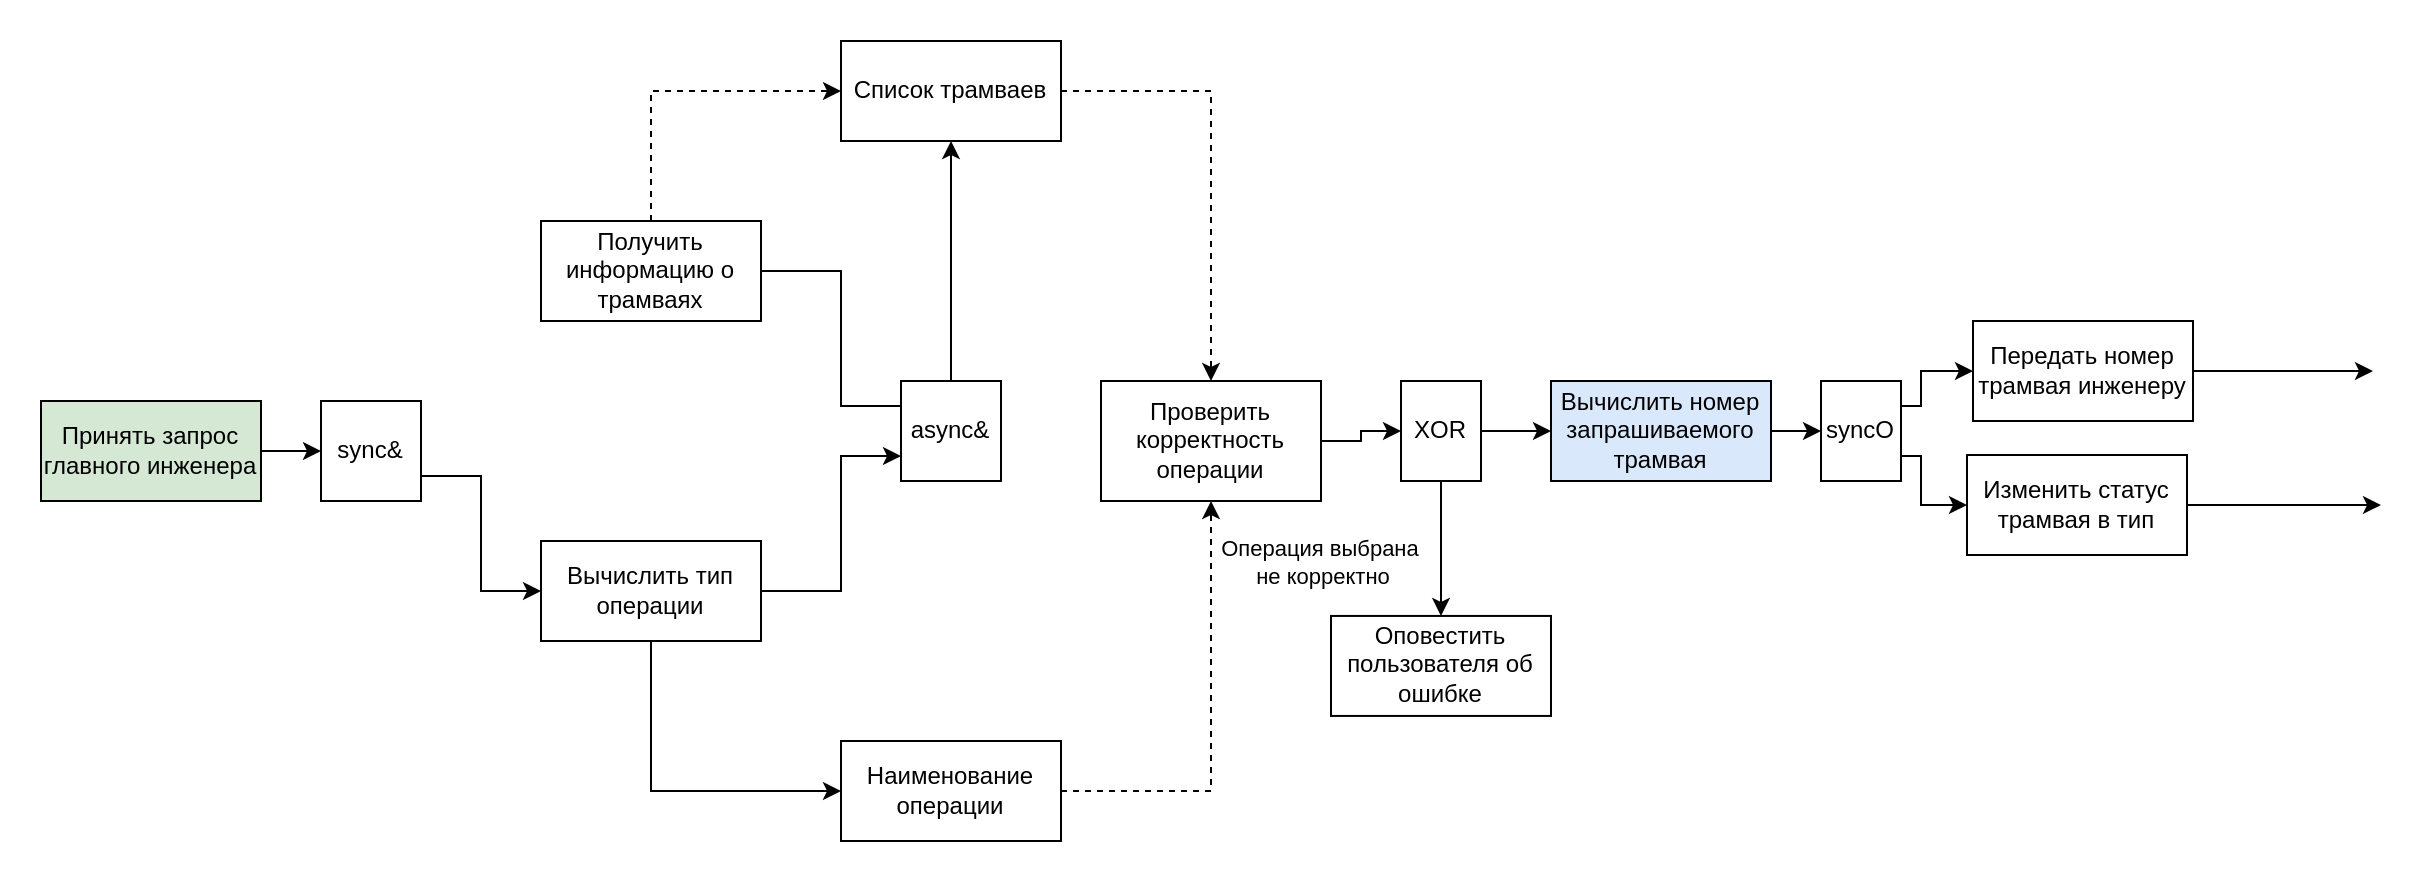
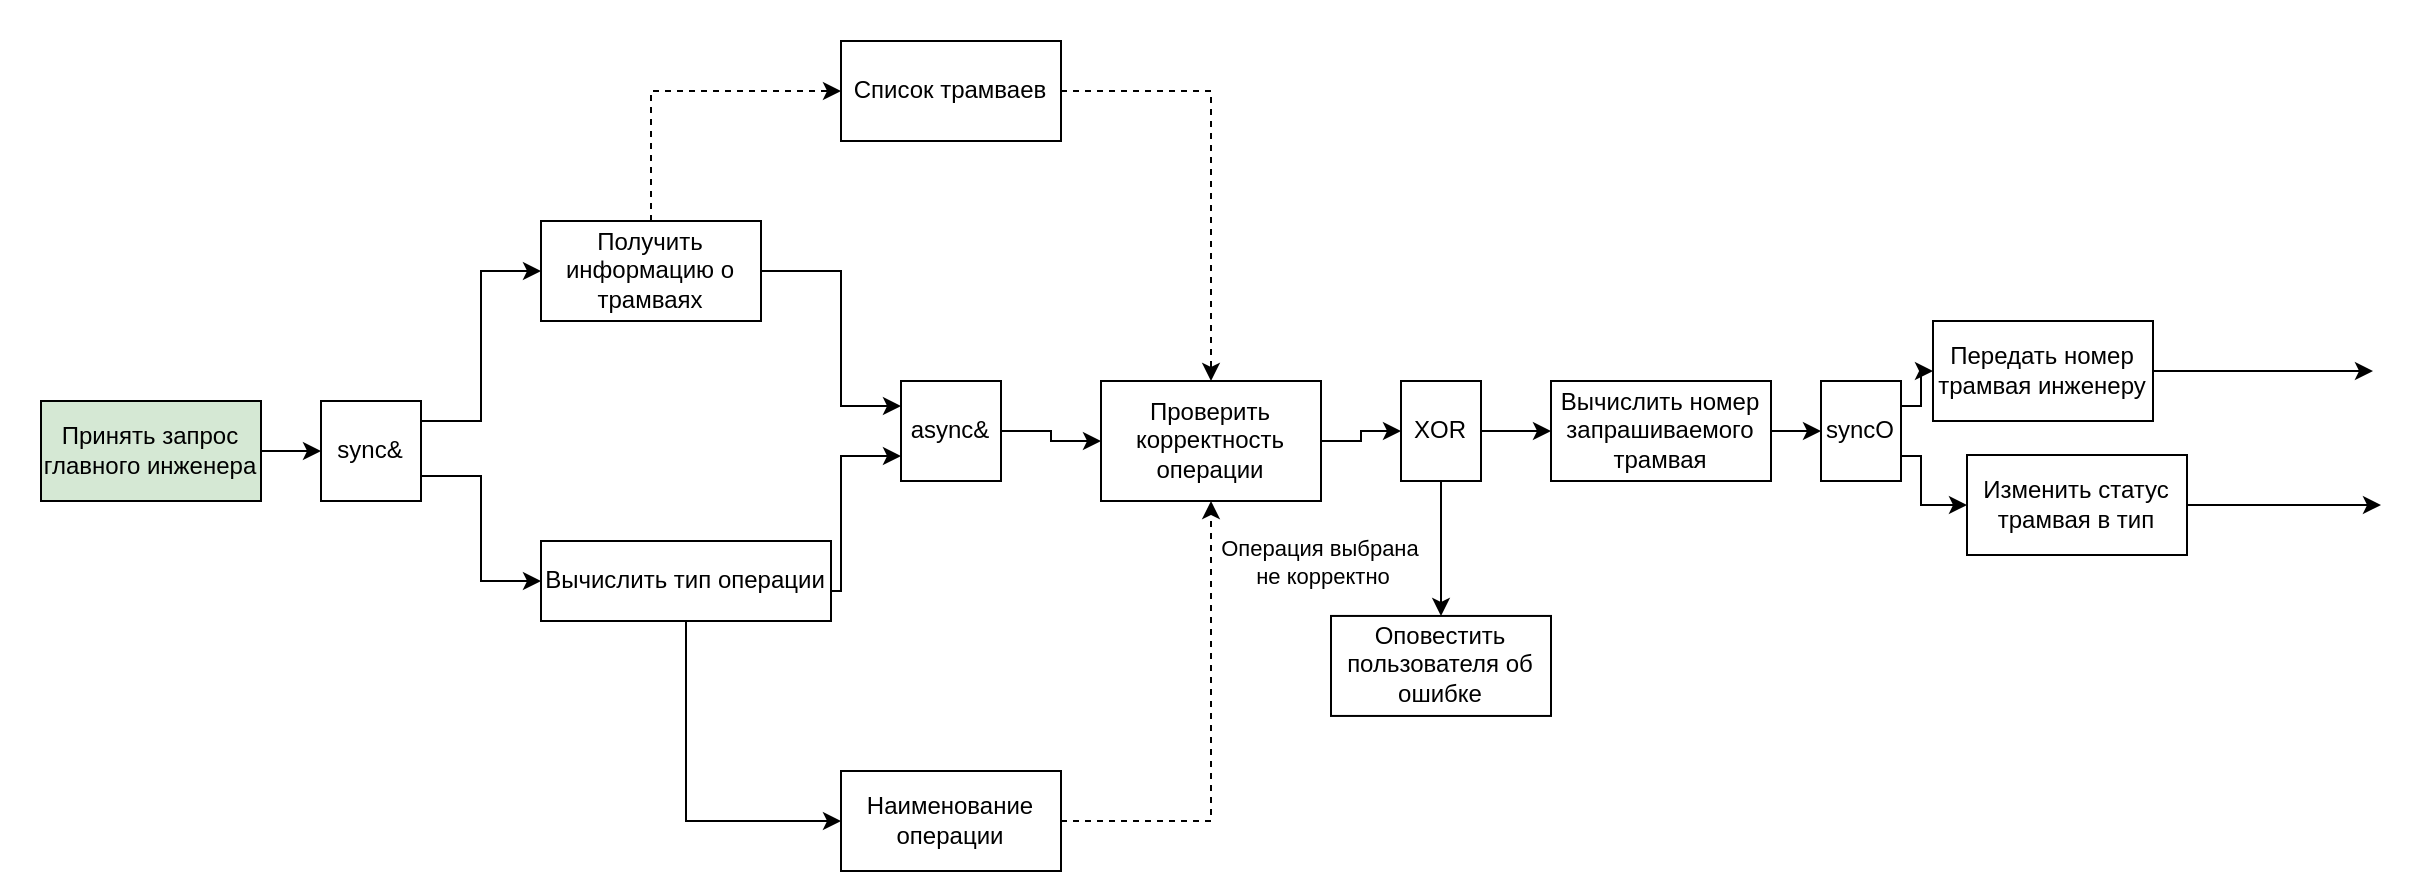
  <mxCell id="0" />
  <mxCell id="1" parent="0" />
  <mxCell id="2" style="edgeStyle=orthogonalEdgeStyle;rounded=0;orthogonalLoop=1;jettySize=auto;html=1;exitX=1;exitY=0.5;exitDx=0;exitDy=0;" edge="1" parent="1" source="3" target="12"><mxGeometry relative="1" as="geometry" /></mxCell>
  <mxCell id="3" value="Принять запрос главного инженера" style="html=1;whiteSpace=wrap;fillColor=#d5e8d4;" vertex="1" parent="1"><mxGeometry x="20" y="200" width="110" height="50" as="geometry" /></mxCell>
- <mxCell id="4" style="edgeStyle=orthogonalEdgeStyle;rounded=0;orthogonalLoop=1;jettySize=auto;html=1;entryX=0;entryY=0.25;entryDx=0;entryDy=0;endArrow=none;" edge="1" parent="1" source="6" target="14"><mxGeometry relative="1" as="geometry"><Array as="points"><mxPoint x="420" y="135" /><mxPoint x="420" y="203" /><mxPoint x="450" y="203" /></Array></mxGeometry></mxCell>
+ <mxCell id="4" style="edgeStyle=orthogonalEdgeStyle;rounded=0;orthogonalLoop=1;jettySize=auto;html=1;entryX=0;entryY=0.25;entryDx=0;entryDy=0;" edge="1" parent="1" source="6" target="14"><mxGeometry relative="1" as="geometry"><Array as="points"><mxPoint x="420" y="135" /><mxPoint x="420" y="203" /><mxPoint x="450" y="203" /></Array></mxGeometry></mxCell>
  <mxCell id="5" style="edgeStyle=orthogonalEdgeStyle;rounded=0;orthogonalLoop=1;jettySize=auto;html=1;entryX=0;entryY=0.5;entryDx=0;entryDy=0;dashed=1;" edge="1" parent="1" source="6" target="32"><mxGeometry relative="1" as="geometry"><Array as="points"><mxPoint x="325" y="45" /></Array></mxGeometry></mxCell>
  <mxCell id="6" value="Получить информацию о трамваях" style="html=1;whiteSpace=wrap;" vertex="1" parent="1"><mxGeometry x="270" y="110" width="110" height="50" as="geometry" /></mxCell>
  <mxCell id="7" style="edgeStyle=orthogonalEdgeStyle;rounded=0;orthogonalLoop=1;jettySize=auto;html=1;entryX=0;entryY=0.75;entryDx=0;entryDy=0;" edge="1" parent="1" source="9" target="14"><mxGeometry relative="1" as="geometry"><Array as="points"><mxPoint x="420" y="295" /><mxPoint x="420" y="227" /></Array></mxGeometry></mxCell>
  <mxCell id="8" style="edgeStyle=orthogonalEdgeStyle;rounded=0;orthogonalLoop=1;jettySize=auto;html=1;exitX=0.5;exitY=1;exitDx=0;exitDy=0;entryX=0;entryY=0.5;entryDx=0;entryDy=0;dashed=0;" edge="1" parent="1" source="9" target="34"><mxGeometry relative="1" as="geometry" /></mxCell>
- <mxCell id="9" value="Вычислить тип операции" style="html=1;whiteSpace=wrap;" vertex="1" parent="1"><mxGeometry x="270" y="270" width="110" height="50" as="geometry" /></mxCell>
+ <mxCell id="9" value="Вычислить тип операции" style="html=1;whiteSpace=wrap;" vertex="1" parent="1"><mxGeometry x="270" y="270" width="145" height="40" as="geometry" /></mxCell>
+ <mxCell id="10" style="edgeStyle=orthogonalEdgeStyle;rounded=0;orthogonalLoop=1;jettySize=auto;html=1;entryX=0;entryY=0.5;entryDx=0;entryDy=0;" edge="1" parent="1" source="12" target="6"><mxGeometry relative="1" as="geometry"><Array as="points"><mxPoint x="240" y="210" /><mxPoint x="240" y="135" /></Array></mxGeometry></mxCell>
  <mxCell id="11" style="edgeStyle=orthogonalEdgeStyle;rounded=0;orthogonalLoop=1;jettySize=auto;html=1;exitX=1;exitY=0.75;exitDx=0;exitDy=0;entryX=0;entryY=0.5;entryDx=0;entryDy=0;" edge="1" parent="1" source="12" target="9"><mxGeometry relative="1" as="geometry" /></mxCell>
  <mxCell id="12" value="sync&amp;amp;" style="html=1;whiteSpace=wrap;" vertex="1" parent="1"><mxGeometry x="160" y="200" width="50" height="50" as="geometry" /></mxCell>
- <mxCell id="13" style="edgeStyle=orthogonalEdgeStyle;rounded=0;orthogonalLoop=1;jettySize=auto;html=1;" edge="1" parent="1" source="14" target="32"><mxGeometry relative="1" as="geometry" /></mxCell>
+ <mxCell id="13" style="edgeStyle=orthogonalEdgeStyle;rounded=0;orthogonalLoop=1;jettySize=auto;html=1;entryX=0;entryY=0.5;entryDx=0;entryDy=0;" edge="1" parent="1" source="14" target="16"><mxGeometry relative="1" as="geometry" /></mxCell>
  <mxCell id="14" value="async&amp;amp;" style="html=1;whiteSpace=wrap;" vertex="1" parent="1"><mxGeometry x="450" y="190" width="50" height="50" as="geometry" /></mxCell>
  <mxCell id="15" style="edgeStyle=orthogonalEdgeStyle;rounded=0;orthogonalLoop=1;jettySize=auto;html=1;" edge="1" parent="1" source="16" target="20"><mxGeometry relative="1" as="geometry" /></mxCell>
  <mxCell id="16" value="Проверить корректность операции" style="html=1;whiteSpace=wrap;" vertex="1" parent="1"><mxGeometry x="550" y="190" width="110" height="60" as="geometry" /></mxCell>
  <mxCell id="17" style="edgeStyle=orthogonalEdgeStyle;rounded=0;orthogonalLoop=1;jettySize=auto;html=1;entryX=0.5;entryY=0;entryDx=0;entryDy=0;exitX=0.5;exitY=1;exitDx=0;exitDy=0;" edge="1" parent="1" source="20" target="21"><mxGeometry relative="1" as="geometry"><Array as="points"><mxPoint x="720" y="290" /><mxPoint x="720" y="290" /></Array></mxGeometry></mxCell>
  <mxCell id="18" value="Операция выбрана&amp;nbsp;&lt;div&gt;не корректно&lt;/div&gt;" style="edgeLabel;html=1;align=center;verticalAlign=middle;resizable=0;points=[];" vertex="1" connectable="0" parent="17"><mxGeometry x="0.35" y="-1" relative="1" as="geometry"><mxPoint x="-59" y="-6" as="offset" /></mxGeometry></mxCell>
  <mxCell id="19" style="edgeStyle=orthogonalEdgeStyle;rounded=0;orthogonalLoop=1;jettySize=auto;html=1;" edge="1" parent="1" source="20" target="25"><mxGeometry relative="1" as="geometry" /></mxCell>
  <mxCell id="20" value="XOR" style="html=1;whiteSpace=wrap;" vertex="1" parent="1"><mxGeometry x="700" y="190" width="40" height="50" as="geometry" /></mxCell>
  <mxCell id="21" value="Оповестить пользователя об ошибке" style="html=1;whiteSpace=wrap;" vertex="1" parent="1"><mxGeometry x="665" y="307.47" width="110" height="50" as="geometry" /></mxCell>
  <mxCell id="22" style="edgeStyle=orthogonalEdgeStyle;rounded=0;orthogonalLoop=1;jettySize=auto;html=1;" edge="1" parent="1" source="23"><mxGeometry relative="1" as="geometry"><mxPoint x="1186" y="185" as="targetPoint" /></mxGeometry></mxCell>
- <mxCell id="23" value="Передать номер трамвая инженеру" style="html=1;whiteSpace=wrap;" vertex="1" parent="1"><mxGeometry x="986" y="160" width="110" height="50" as="geometry" /></mxCell>
+ <mxCell id="23" value="Передать номер трамвая инженеру" style="html=1;whiteSpace=wrap;" vertex="1" parent="1"><mxGeometry x="966" y="160" width="110" height="50" as="geometry" /></mxCell>
  <mxCell id="24" style="edgeStyle=orthogonalEdgeStyle;rounded=0;orthogonalLoop=1;jettySize=auto;html=1;entryX=0;entryY=0.5;entryDx=0;entryDy=0;" edge="1" parent="1" source="25" target="30"><mxGeometry relative="1" as="geometry" /></mxCell>
- <mxCell id="25" value="Вычислить номер запрашиваемого трамвая" style="html=1;whiteSpace=wrap;fillColor=#dae8fc;" vertex="1" parent="1"><mxGeometry x="775" y="190" width="110" height="50" as="geometry" /></mxCell>
+ <mxCell id="25" value="Вычислить номер запрашиваемого трамвая" style="html=1;whiteSpace=wrap;" vertex="1" parent="1"><mxGeometry x="775" y="190" width="110" height="50" as="geometry" /></mxCell>
  <mxCell id="26" style="edgeStyle=orthogonalEdgeStyle;rounded=0;orthogonalLoop=1;jettySize=auto;html=1;" edge="1" parent="1" source="27"><mxGeometry relative="1" as="geometry"><mxPoint x="1190" y="252" as="targetPoint" /></mxGeometry></mxCell>
  <mxCell id="27" value="Изменить статус трамвая в тип" style="html=1;whiteSpace=wrap;" vertex="1" parent="1"><mxGeometry x="983" y="227" width="110" height="50" as="geometry" /></mxCell>
  <mxCell id="28" style="edgeStyle=orthogonalEdgeStyle;rounded=0;orthogonalLoop=1;jettySize=auto;html=1;entryX=0;entryY=0.5;entryDx=0;entryDy=0;exitX=1;exitY=0.25;exitDx=0;exitDy=0;" edge="1" parent="1" source="30" target="23"><mxGeometry relative="1" as="geometry"><Array as="points"><mxPoint x="960" y="203" /><mxPoint x="960" y="185" /></Array></mxGeometry></mxCell>
  <mxCell id="29" style="edgeStyle=orthogonalEdgeStyle;rounded=0;orthogonalLoop=1;jettySize=auto;html=1;exitX=1;exitY=0.75;exitDx=0;exitDy=0;entryX=0;entryY=0.5;entryDx=0;entryDy=0;" edge="1" parent="1" source="30" target="27"><mxGeometry relative="1" as="geometry"><Array as="points"><mxPoint x="960" y="228" /><mxPoint x="960" y="252" /></Array></mxGeometry></mxCell>
  <mxCell id="30" value="syncO" style="html=1;whiteSpace=wrap;" vertex="1" parent="1"><mxGeometry x="910" y="190" width="40" height="50" as="geometry" /></mxCell>
  <mxCell id="31" style="edgeStyle=orthogonalEdgeStyle;rounded=0;orthogonalLoop=1;jettySize=auto;html=1;entryX=0.5;entryY=0;entryDx=0;entryDy=0;dashed=1;" edge="1" parent="1" source="32" target="16"><mxGeometry relative="1" as="geometry" /></mxCell>
  <mxCell id="32" value="Список трамваев" style="html=1;whiteSpace=wrap;" vertex="1" parent="1"><mxGeometry x="420" y="20" width="110" height="50" as="geometry" /></mxCell>
  <mxCell id="33" style="edgeStyle=orthogonalEdgeStyle;rounded=0;orthogonalLoop=1;jettySize=auto;html=1;entryX=0.5;entryY=1;entryDx=0;entryDy=0;dashed=1;" edge="1" parent="1" source="34" target="16"><mxGeometry relative="1" as="geometry" /></mxCell>
- <mxCell id="34" value="Наименование операции" style="html=1;whiteSpace=wrap;" vertex="1" parent="1"><mxGeometry x="420" y="370" width="110" height="50" as="geometry" /></mxCell>
+ <mxCell id="34" value="Наименование операции" style="html=1;whiteSpace=wrap;" vertex="1" parent="1"><mxGeometry x="420" y="385" width="110" height="50" as="geometry" /></mxCell>
